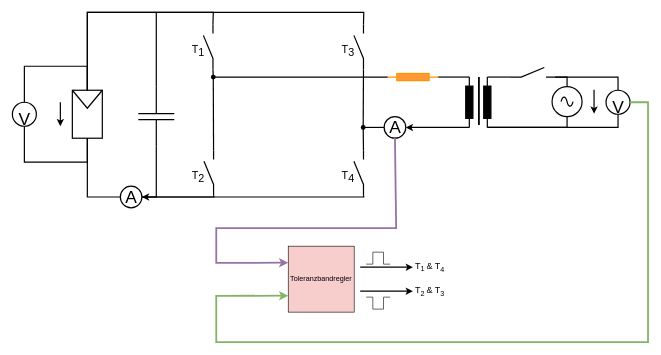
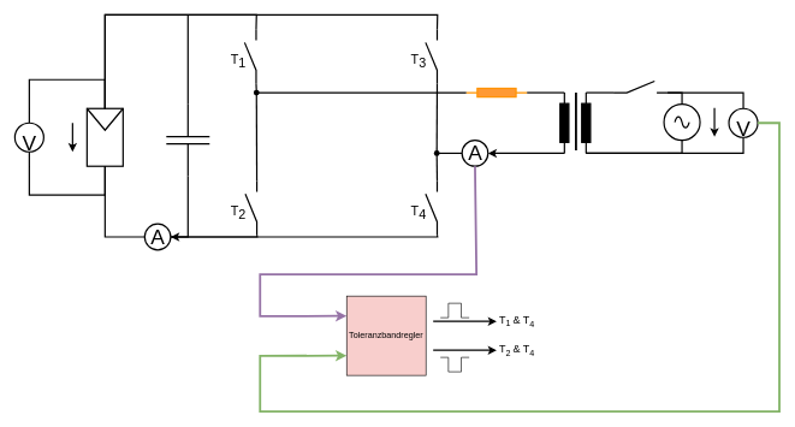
  <mxCell id="0" />
  <mxCell id="1" parent="0" />
  <mxCell id="2" value="" style="rounded=0;whiteSpace=wrap;html=1;strokeWidth=2;" vertex="1" parent="1"><mxGeometry x="120" y="150" width="50" height="80" as="geometry" /></mxCell>
  <mxCell id="3" value="" style="endArrow=none;html=1;rounded=0;exitX=0;exitY=0;exitDx=0;exitDy=0;entryX=1;entryY=0;entryDx=0;entryDy=0;strokeWidth=2;" edge="1" parent="1" source="2" target="2"><mxGeometry width="50" height="50" relative="1" as="geometry"><mxPoint x="460" y="220" as="sourcePoint" /><mxPoint x="240" y="210" as="targetPoint" /><Array as="points"><mxPoint x="145" y="180" /></Array></mxGeometry></mxCell>
  <mxCell id="4" value="" style="pointerEvents=1;verticalLabelPosition=bottom;shadow=0;dashed=0;align=center;html=1;verticalAlign=top;shape=mxgraph.electrical.electro-mechanical.make_contact;strokeWidth=2;" vertex="1" parent="1"><mxGeometry x="850" y="112" width="75" height="16" as="geometry" /></mxCell>
  <mxCell id="5" value="" style="endArrow=none;html=1;rounded=0;entryX=0;entryY=1;entryDx=0;entryDy=0;entryPerimeter=0;exitX=0;exitY=0.5;exitDx=0;exitDy=0;exitPerimeter=0;strokeWidth=2;" edge="1" parent="1" source="46" target="4"><mxGeometry width="50" height="50" relative="1" as="geometry"><mxPoint x="832" y="128" as="sourcePoint" /><mxPoint x="510" y="170" as="targetPoint" /></mxGeometry></mxCell>
  <mxCell id="6" value="" style="pointerEvents=1;verticalLabelPosition=bottom;shadow=0;dashed=0;align=center;html=1;verticalAlign=top;shape=mxgraph.electrical.signal_sources.source;aspect=fixed;points=[[0.5,0,0],[1,0.5,0],[0.5,1,0],[0,0.5,0]];elSignalType=ac;strokeWidth=2;" vertex="1" parent="1"><mxGeometry x="920" y="144" width="50" height="50" as="geometry" /></mxCell>
  <mxCell id="7" value="" style="endArrow=none;html=1;rounded=0;entryX=0.5;entryY=0;entryDx=0;entryDy=0;entryPerimeter=0;exitX=1;exitY=1;exitDx=0;exitDy=0;exitPerimeter=0;strokeWidth=2;" edge="1" parent="1" source="4" target="6"><mxGeometry width="50" height="50" relative="1" as="geometry"><mxPoint x="700" y="220" as="sourcePoint" /><mxPoint x="750" y="170" as="targetPoint" /><Array as="points"><mxPoint x="945" y="128" /></Array></mxGeometry></mxCell>
  <mxCell id="8" value="" style="pointerEvents=1;verticalLabelPosition=bottom;shadow=0;dashed=0;align=center;html=1;verticalAlign=top;shape=mxgraph.electrical.electro-mechanical.make_contact;rotation=-90;strokeWidth=2;" vertex="1" parent="1"><mxGeometry x="309" y="70" width="75" height="16" as="geometry" /></mxCell>
  <mxCell id="9" value="" style="pointerEvents=1;verticalLabelPosition=bottom;shadow=0;dashed=0;align=center;html=1;verticalAlign=top;shape=mxgraph.electrical.electro-mechanical.make_contact;rotation=-90;strokeWidth=2;" vertex="1" parent="1"><mxGeometry x="560" y="70" width="75" height="16" as="geometry" /></mxCell>
  <mxCell id="10" value="" style="pointerEvents=1;verticalLabelPosition=bottom;shadow=0;dashed=0;align=center;html=1;verticalAlign=top;shape=mxgraph.electrical.electro-mechanical.make_contact;rotation=-90;strokeWidth=2;" vertex="1" parent="1"><mxGeometry x="310" y="280" width="75" height="16" as="geometry" /></mxCell>
  <mxCell id="11" value="" style="pointerEvents=1;verticalLabelPosition=bottom;shadow=0;dashed=0;align=center;html=1;verticalAlign=top;shape=mxgraph.electrical.electro-mechanical.make_contact;rotation=-90;strokeWidth=2;" vertex="1" parent="1"><mxGeometry x="560" y="280" width="75" height="16" as="geometry" /></mxCell>
  <mxCell id="12" value="&lt;font style=&quot;font-size: 18px;&quot;&gt;&lt;font style=&quot;font-size: 18px;&quot;&gt;T&lt;/font&gt;&lt;sub&gt;&lt;font style=&quot;font-size: 18px;&quot;&gt;1&lt;/font&gt;&lt;/sub&gt;&lt;/font&gt;" style="text;html=1;strokeColor=none;fillColor=none;align=center;verticalAlign=middle;whiteSpace=wrap;rounded=0;strokeWidth=2;" vertex="1" parent="1"><mxGeometry x="300" y="70" width="60" height="30" as="geometry" /></mxCell>
  <mxCell id="13" value="&lt;font style=&quot;font-size: 18px;&quot;&gt;&lt;font style=&quot;font-size: 18px;&quot;&gt;T&lt;/font&gt;&lt;sub&gt;&lt;font style=&quot;font-size: 18px;&quot;&gt;3&lt;/font&gt;&lt;/sub&gt;&lt;/font&gt;" style="text;html=1;strokeColor=none;fillColor=none;align=center;verticalAlign=middle;whiteSpace=wrap;rounded=0;strokeWidth=2;" vertex="1" parent="1"><mxGeometry x="550" y="70" width="60" height="30" as="geometry" /></mxCell>
  <mxCell id="14" value="&lt;font style=&quot;font-size: 18px;&quot;&gt;&lt;font style=&quot;font-size: 18px;&quot;&gt;T&lt;/font&gt;&lt;sub&gt;&lt;font style=&quot;font-size: 18px;&quot;&gt;4&lt;/font&gt;&lt;/sub&gt;&lt;/font&gt;" style="text;html=1;strokeColor=none;fillColor=none;align=center;verticalAlign=middle;whiteSpace=wrap;rounded=0;strokeWidth=2;" vertex="1" parent="1"><mxGeometry x="550" y="280" width="60" height="30" as="geometry" /></mxCell>
  <mxCell id="15" value="&lt;font style=&quot;font-size: 18px;&quot;&gt;&lt;font style=&quot;font-size: 18px;&quot;&gt;T&lt;/font&gt;&lt;sub&gt;&lt;font style=&quot;font-size: 18px;&quot;&gt;2&lt;/font&gt;&lt;/sub&gt;&lt;/font&gt;" style="text;html=1;strokeColor=none;fillColor=none;align=center;verticalAlign=middle;whiteSpace=wrap;rounded=0;strokeWidth=2;" vertex="1" parent="1"><mxGeometry x="300" y="280" width="60" height="30" as="geometry" /></mxCell>
  <mxCell id="16" value="A" style="verticalLabelPosition=middle;shadow=0;dashed=0;align=center;html=1;verticalAlign=middle;strokeWidth=2;shape=ellipse;aspect=fixed;fontSize=29;" vertex="1" parent="1"><mxGeometry x="200" y="310" width="36" height="36" as="geometry" /></mxCell>
  <mxCell id="17" value="&lt;font style=&quot;font-size: 29px;&quot;&gt;V&lt;/font&gt;" style="verticalLabelPosition=middle;shadow=0;dashed=0;align=center;html=1;verticalAlign=middle;strokeWidth=2;shape=ellipse;aspect=fixed;fontSize=50;" vertex="1" parent="1"><mxGeometry x="20" y="170" width="40" height="40" as="geometry" /></mxCell>
  <mxCell id="18" value="&lt;font style=&quot;font-size: 29px;&quot;&gt;V&lt;/font&gt;" style="verticalLabelPosition=middle;shadow=0;dashed=0;align=center;html=1;verticalAlign=middle;strokeWidth=2;shape=ellipse;aspect=fixed;fontSize=50;" vertex="1" parent="1"><mxGeometry x="1010" y="150" width="40" height="40" as="geometry" /></mxCell>
  <mxCell id="19" value="A" style="verticalLabelPosition=middle;shadow=0;dashed=0;align=center;html=1;verticalAlign=middle;strokeWidth=2;shape=ellipse;aspect=fixed;fontSize=29;" vertex="1" parent="1"><mxGeometry x="640" y="194" width="36" height="36" as="geometry" /></mxCell>
  <mxCell id="20" value="" style="endArrow=classic;html=1;rounded=0;entryX=1;entryY=0.5;entryDx=0;entryDy=0;exitX=0;exitY=1;exitDx=0;exitDy=0;exitPerimeter=0;strokeWidth=2;" edge="1" parent="1" source="11" target="16"><mxGeometry width="50" height="50" relative="1" as="geometry"><mxPoint x="560" y="240" as="sourcePoint" /><mxPoint x="610" y="190" as="targetPoint" /><Array as="points"><mxPoint x="606" y="328" /></Array></mxGeometry></mxCell>
  <mxCell id="21" value="" style="endArrow=none;html=1;rounded=0;entryX=0;entryY=1;entryDx=0;entryDy=0;entryPerimeter=0;exitX=1;exitY=0.5;exitDx=0;exitDy=0;strokeWidth=2;" edge="1" parent="1" source="16" target="10"><mxGeometry width="50" height="50" relative="1" as="geometry"><mxPoint x="560" y="280" as="sourcePoint" /><mxPoint x="610" y="230" as="targetPoint" /><Array as="points"><mxPoint x="356" y="328" /></Array></mxGeometry></mxCell>
  <mxCell id="22" value="" style="endArrow=none;html=1;rounded=0;entryX=0;entryY=0.5;entryDx=0;entryDy=0;exitX=0.5;exitY=1;exitDx=0;exitDy=0;strokeWidth=2;" edge="1" parent="1" source="2" target="16"><mxGeometry width="50" height="50" relative="1" as="geometry"><mxPoint x="560" y="280" as="sourcePoint" /><mxPoint x="610" y="230" as="targetPoint" /><Array as="points"><mxPoint x="145" y="328" /></Array></mxGeometry></mxCell>
  <mxCell id="23" value="" style="endArrow=classic;html=1;rounded=0;entryX=1;entryY=0.5;entryDx=0;entryDy=0;exitX=1;exitY=0.5;exitDx=0;exitDy=0;exitPerimeter=0;strokeWidth=2;" edge="1" parent="1" source="48" target="19"><mxGeometry width="50" height="50" relative="1" as="geometry"><mxPoint x="752" y="212" as="sourcePoint" /><mxPoint x="610" y="230" as="targetPoint" /></mxGeometry></mxCell>
  <mxCell id="24" value="" style="shape=waypoint;sketch=0;fillStyle=solid;size=6;pointerEvents=1;points=[];fillColor=none;resizable=0;rotatable=0;perimeter=centerPerimeter;snapToPoint=1;strokeWidth=2;" vertex="1" parent="1"><mxGeometry x="345" y="118" width="20" height="20" as="geometry" /></mxCell>
  <mxCell id="25" value="" style="endArrow=none;html=1;rounded=0;entryX=1;entryY=0.5;entryDx=0;entryDy=0;entryPerimeter=0;exitX=0.4;exitY=0.75;exitDx=0;exitDy=0;exitPerimeter=0;strokeWidth=2;" edge="1" parent="1" source="24" target="49"><mxGeometry width="50" height="50" relative="1" as="geometry"><mxPoint x="530" y="280" as="sourcePoint" /><mxPoint x="630" y="128" as="targetPoint" /></mxGeometry></mxCell>
  <mxCell id="26" value="" style="endArrow=none;html=1;rounded=0;entryX=0.65;entryY=0.85;entryDx=0;entryDy=0;entryPerimeter=0;exitX=0;exitY=1;exitDx=0;exitDy=0;exitPerimeter=0;strokeWidth=2;" edge="1" parent="1" source="8" target="24"><mxGeometry width="50" height="50" relative="1" as="geometry"><mxPoint x="530" y="280" as="sourcePoint" /><mxPoint x="580" y="230" as="targetPoint" /></mxGeometry></mxCell>
  <mxCell id="27" value="" style="endArrow=none;html=1;rounded=0;exitX=1;exitY=1;exitDx=0;exitDy=0;exitPerimeter=0;strokeWidth=2;" edge="1" parent="1" source="10"><mxGeometry width="50" height="50" relative="1" as="geometry"><mxPoint x="530" y="280" as="sourcePoint" /><mxPoint x="355" y="128" as="targetPoint" /></mxGeometry></mxCell>
  <mxCell id="28" value="" style="shape=waypoint;sketch=0;fillStyle=solid;size=6;pointerEvents=1;points=[];fillColor=none;resizable=0;rotatable=0;perimeter=centerPerimeter;snapToPoint=1;strokeWidth=2;" vertex="1" parent="1"><mxGeometry x="595" y="202" width="20" height="20" as="geometry" /></mxCell>
  <mxCell id="29" value="" style="endArrow=none;html=1;rounded=0;entryX=0;entryY=0.5;entryDx=0;entryDy=0;exitX=0.5;exitY=0.65;exitDx=0;exitDy=0;exitPerimeter=0;strokeWidth=2;" edge="1" parent="1" source="28" target="19"><mxGeometry width="50" height="50" relative="1" as="geometry"><mxPoint x="530" y="280" as="sourcePoint" /><mxPoint x="580" y="230" as="targetPoint" /></mxGeometry></mxCell>
  <mxCell id="30" value="" style="endArrow=none;html=1;rounded=0;entryX=1;entryY=1;entryDx=0;entryDy=0;entryPerimeter=0;exitX=0.45;exitY=0.35;exitDx=0;exitDy=0;exitPerimeter=0;strokeWidth=2;" edge="1" parent="1" source="28" target="11"><mxGeometry width="50" height="50" relative="1" as="geometry"><mxPoint x="530" y="280" as="sourcePoint" /><mxPoint x="580" y="230" as="targetPoint" /></mxGeometry></mxCell>
  <mxCell id="31" value="" style="endArrow=none;html=1;rounded=0;entryX=0;entryY=1;entryDx=0;entryDy=0;entryPerimeter=0;exitX=0.45;exitY=0.3;exitDx=0;exitDy=0;exitPerimeter=0;strokeWidth=2;" edge="1" parent="1" source="28" target="9"><mxGeometry width="50" height="50" relative="1" as="geometry"><mxPoint x="530" y="280" as="sourcePoint" /><mxPoint x="580" y="230" as="targetPoint" /></mxGeometry></mxCell>
  <mxCell id="32" value="" style="endArrow=none;html=1;rounded=0;entryX=1;entryY=1;entryDx=0;entryDy=0;entryPerimeter=0;exitX=0.5;exitY=0;exitDx=0;exitDy=0;strokeWidth=2;" edge="1" parent="1" source="18" target="4"><mxGeometry width="50" height="50" relative="1" as="geometry"><mxPoint x="530" y="280" as="sourcePoint" /><mxPoint x="580" y="230" as="targetPoint" /><Array as="points"><mxPoint x="1030" y="128" /></Array></mxGeometry></mxCell>
  <mxCell id="33" value="" style="endArrow=none;html=1;rounded=0;entryX=0.5;entryY=1;entryDx=0;entryDy=0;exitX=0.5;exitY=1;exitDx=0;exitDy=0;strokeWidth=2;" edge="1" parent="1" source="2" target="17"><mxGeometry width="50" height="50" relative="1" as="geometry"><mxPoint x="530" y="280" as="sourcePoint" /><mxPoint x="580" y="230" as="targetPoint" /><Array as="points"><mxPoint x="145" y="270" /><mxPoint x="40" y="270" /></Array></mxGeometry></mxCell>
  <mxCell id="34" value="" style="endArrow=none;html=1;rounded=0;entryX=1;entryY=1;entryDx=0;entryDy=0;entryPerimeter=0;exitX=0.5;exitY=0;exitDx=0;exitDy=0;strokeWidth=2;" edge="1" parent="1" source="2" target="9"><mxGeometry width="50" height="50" relative="1" as="geometry"><mxPoint x="530" y="280" as="sourcePoint" /><mxPoint x="580" y="230" as="targetPoint" /><Array as="points"><mxPoint x="145" y="20" /><mxPoint x="606" y="20" /></Array></mxGeometry></mxCell>
  <mxCell id="35" value="" style="endArrow=none;html=1;rounded=0;entryX=1;entryY=1;entryDx=0;entryDy=0;entryPerimeter=0;exitX=0.5;exitY=0;exitDx=0;exitDy=0;strokeWidth=2;" edge="1" parent="1" source="2" target="8"><mxGeometry width="50" height="50" relative="1" as="geometry"><mxPoint x="530" y="280" as="sourcePoint" /><mxPoint x="580" y="230" as="targetPoint" /><Array as="points"><mxPoint x="145" y="20" /><mxPoint x="355" y="20" /></Array></mxGeometry></mxCell>
  <mxCell id="36" value="" style="endArrow=none;html=1;rounded=0;entryX=0.5;entryY=0;entryDx=0;entryDy=0;exitX=0.5;exitY=0;exitDx=0;exitDy=0;strokeWidth=2;" edge="1" parent="1" source="17" target="2"><mxGeometry width="50" height="50" relative="1" as="geometry"><mxPoint x="530" y="280" as="sourcePoint" /><mxPoint x="580" y="230" as="targetPoint" /><Array as="points"><mxPoint x="40" y="110" /><mxPoint x="145" y="110" /></Array></mxGeometry></mxCell>
  <mxCell id="37" value="" style="endArrow=classic;html=1;rounded=0;strokeWidth=2;" edge="1" parent="1"><mxGeometry width="50" height="50" relative="1" as="geometry"><mxPoint x="100" y="170" as="sourcePoint" /><mxPoint x="100" y="210" as="targetPoint" /></mxGeometry></mxCell>
  <mxCell id="38" value="" style="endArrow=classic;html=1;rounded=0;strokeWidth=2;" edge="1" parent="1"><mxGeometry width="50" height="50" relative="1" as="geometry"><mxPoint x="990" y="149" as="sourcePoint" /><mxPoint x="990" y="189" as="targetPoint" /></mxGeometry></mxCell>
  <mxCell id="39" value="&lt;font&gt;&lt;span style=&quot;font-size: 15px;&quot;&gt;T&lt;/span&gt;&lt;sub&gt;&lt;font style=&quot;font-size: 12px;&quot;&gt;1&amp;nbsp;&lt;/font&gt;&lt;/sub&gt;&lt;span style=&quot;font-size: 15px;&quot;&gt;&amp;amp; T&lt;sub style=&quot;font-size: 12px;&quot;&gt;4&lt;/sub&gt;&lt;/span&gt;&lt;/font&gt;&lt;font style=&quot;vertical-align: sub; font-size: 12px;&quot;&gt;&amp;nbsp;&lt;/font&gt;" style="text;html=1;strokeColor=none;fillColor=none;align=center;verticalAlign=middle;whiteSpace=wrap;rounded=0;strokeWidth=2;" vertex="1" parent="1"><mxGeometry x="688" y="430" width="60" height="30" as="geometry" /></mxCell>
- <mxCell id="40" value="&lt;font&gt;&lt;span style=&quot;font-size: 15px;&quot;&gt;T&lt;sub style=&quot;font-size: 12px;&quot;&gt;2&lt;/sub&gt;&lt;/span&gt;&lt;sub&gt;&lt;font style=&quot;font-size: 12px;&quot;&gt;&amp;nbsp;&lt;/font&gt;&lt;/sub&gt;&lt;span style=&quot;font-size: 15px;&quot;&gt;&amp;amp; T&lt;sub style=&quot;font-size: 12px;&quot;&gt;3&lt;/sub&gt;&lt;/span&gt;&lt;/font&gt;&lt;font style=&quot;vertical-align: sub; font-size: 12px;&quot;&gt;&amp;nbsp;&lt;/font&gt;" style="text;html=1;strokeColor=none;fillColor=none;align=center;verticalAlign=middle;whiteSpace=wrap;rounded=0;strokeWidth=2;" vertex="1" parent="1"><mxGeometry x="688" y="470" width="60" height="30" as="geometry" /></mxCell>
+ <mxCell id="40" value="&lt;font&gt;&lt;span style=&quot;font-size: 15px;&quot;&gt;T&lt;sub style=&quot;font-size: 12px;&quot;&gt;2&lt;/sub&gt;&lt;/span&gt;&lt;sub&gt;&lt;font style=&quot;font-size: 12px;&quot;&gt;&amp;nbsp;&lt;/font&gt;&lt;/sub&gt;&lt;span style=&quot;font-size: 15px;&quot;&gt;&amp;amp; T&lt;sub style=&quot;font-size: 12px;&quot;&gt;4&lt;/sub&gt;&lt;/span&gt;&lt;/font&gt;&lt;font style=&quot;vertical-align: sub; font-size: 12px;&quot;&gt;&amp;nbsp;&lt;/font&gt;" style="text;html=1;strokeColor=none;fillColor=none;align=center;verticalAlign=middle;whiteSpace=wrap;rounded=0;strokeWidth=2;" vertex="1" parent="1"><mxGeometry x="688" y="470" width="60" height="30" as="geometry" /></mxCell>
  <mxCell id="41" value="" style="endArrow=classic;html=1;rounded=0;entryX=0;entryY=0.5;entryDx=0;entryDy=0;strokeWidth=2;" edge="1" parent="1" target="39"><mxGeometry width="50" height="50" relative="1" as="geometry"><mxPoint x="600" y="445" as="sourcePoint" /><mxPoint x="488" y="205" as="targetPoint" /></mxGeometry></mxCell>
  <mxCell id="42" value="" style="endArrow=classic;html=1;rounded=0;entryX=0;entryY=0.5;entryDx=0;entryDy=0;strokeWidth=2;" edge="1" parent="1" target="40"><mxGeometry width="50" height="50" relative="1" as="geometry"><mxPoint x="600" y="485" as="sourcePoint" /><mxPoint x="488" y="205" as="targetPoint" /></mxGeometry></mxCell>
  <mxCell id="43" value="" style="endArrow=classic;html=1;rounded=0;exitX=0.5;exitY=1;exitDx=0;exitDy=0;fillColor=#e1d5e7;strokeColor=#9673a6;strokeWidth=3;entryX=0;entryY=0.25;entryDx=0;entryDy=0;" edge="1" parent="1" source="19" target="52"><mxGeometry width="50" height="50" relative="1" as="geometry"><mxPoint x="530" y="450" as="sourcePoint" /><mxPoint x="470" y="430" as="targetPoint" /><Array as="points"><mxPoint x="660" y="380" /><mxPoint x="520" y="380" /><mxPoint x="360" y="380" /><mxPoint x="360" y="438" /></Array></mxGeometry></mxCell>
  <mxCell id="44" value="" style="endArrow=classic;html=1;rounded=0;exitX=1;exitY=0.5;exitDx=0;exitDy=0;fillColor=#d5e8d4;strokeColor=#82b366;strokeWidth=3;entryX=0;entryY=0.75;entryDx=0;entryDy=0;" edge="1" parent="1" source="18" target="52"><mxGeometry width="50" height="50" relative="1" as="geometry"><mxPoint x="530" y="450" as="sourcePoint" /><mxPoint x="410" y="460" as="targetPoint" /><Array as="points"><mxPoint x="1080" y="170" /><mxPoint x="1080" y="570" /><mxPoint x="360" y="570" /><mxPoint x="360" y="493" /></Array></mxGeometry></mxCell>
  <mxCell id="45" value="" style="endArrow=none;html=1;rounded=0;entryX=0;entryY=0.5;entryDx=0;entryDy=0;entryPerimeter=0;exitX=0;exitY=0.5;exitDx=0;exitDy=0;exitPerimeter=0;strokeWidth=2;" edge="1" parent="1" source="48" target="49"><mxGeometry width="50" height="50" relative="1" as="geometry"><mxPoint x="762" y="138" as="sourcePoint" /><mxPoint x="740" y="138" as="targetPoint" /></mxGeometry></mxCell>
  <mxCell id="46" value="" style="pointerEvents=1;verticalLabelPosition=bottom;shadow=0;dashed=0;align=center;html=1;verticalAlign=top;shape=mxgraph.electrical.resistors.resistor_1;rotation=90;strokeWidth=2;fillColor=#000000;" vertex="1" parent="1"><mxGeometry x="770" y="164" width="84" height="12" as="geometry" /></mxCell>
  <mxCell id="47" value="" style="endArrow=none;html=1;rounded=0;strokeWidth=3;" edge="1" parent="1"><mxGeometry width="50" height="50" relative="1" as="geometry"><mxPoint x="798" y="208" as="sourcePoint" /><mxPoint x="798" y="128" as="targetPoint" /></mxGeometry></mxCell>
  <mxCell id="48" value="" style="pointerEvents=1;verticalLabelPosition=bottom;shadow=0;dashed=0;align=center;html=1;verticalAlign=top;shape=mxgraph.electrical.resistors.resistor_1;rotation=90;strokeWidth=2;fillColor=#000000;" vertex="1" parent="1"><mxGeometry x="740" y="164" width="84" height="12" as="geometry" /></mxCell>
  <mxCell id="49" value="" style="pointerEvents=1;verticalLabelPosition=bottom;shadow=0;dashed=0;align=center;html=1;verticalAlign=top;shape=mxgraph.electrical.resistors.resistor_1;rotation=-180;strokeWidth=2;fillColor=#FF9933;strokeColor=#ff9300;" vertex="1" parent="1"><mxGeometry x="646" y="122" width="84" height="12" as="geometry" /></mxCell>
  <mxCell id="50" value="" style="endArrow=none;html=1;rounded=0;entryX=1;entryY=0.5;entryDx=0;entryDy=0;entryPerimeter=0;exitX=0.5;exitY=1;exitDx=0;exitDy=0;strokeWidth=2;" edge="1" parent="1" source="18" target="46"><mxGeometry width="50" height="50" relative="1" as="geometry"><mxPoint x="640" y="60" as="sourcePoint" /><mxPoint x="690" y="10" as="targetPoint" /><Array as="points"><mxPoint x="1030" y="212" /></Array></mxGeometry></mxCell>
  <mxCell id="51" value="" style="endArrow=none;html=1;rounded=0;entryX=0.5;entryY=1;entryDx=0;entryDy=0;entryPerimeter=0;exitX=1;exitY=0.5;exitDx=0;exitDy=0;exitPerimeter=0;strokeWidth=2;" edge="1" parent="1" source="46" target="6"><mxGeometry width="50" height="50" relative="1" as="geometry"><mxPoint x="640" y="60" as="sourcePoint" /><mxPoint x="690" y="10" as="targetPoint" /><Array as="points"><mxPoint x="945" y="212" /></Array></mxGeometry></mxCell>
  <mxCell id="52" value="Toleranzbandregler" style="whiteSpace=wrap;html=1;aspect=fixed;fillColor=#f8cecc;" vertex="1" parent="1"><mxGeometry x="480" y="410" width="110" height="110" as="geometry" /></mxCell>
  <mxCell id="53" value="" style="pointerEvents=1;verticalLabelPosition=bottom;shadow=0;dashed=0;align=center;html=1;verticalAlign=top;shape=mxgraph.electrical.capacitors.capacitor_1;rotation=-90;strokeWidth=2;" vertex="1" parent="1"><mxGeometry x="210" y="164" width="100" height="60" as="geometry" /></mxCell>
  <mxCell id="54" value="" style="endArrow=none;html=1;rounded=0;entryX=0;entryY=0.5;entryDx=0;entryDy=0;entryPerimeter=0;strokeWidth=2;exitX=1;exitY=0.5;exitDx=0;exitDy=0;" edge="1" parent="1" source="16" target="53"><mxGeometry width="50" height="50" relative="1" as="geometry"><mxPoint x="260" y="330" as="sourcePoint" /><mxPoint x="490" y="220" as="targetPoint" /><Array as="points"><mxPoint x="260" y="328" /></Array></mxGeometry></mxCell>
  <mxCell id="55" value="" style="endArrow=none;html=1;rounded=0;entryX=1;entryY=0.5;entryDx=0;entryDy=0;entryPerimeter=0;strokeWidth=2;" edge="1" parent="1" target="53"><mxGeometry width="50" height="50" relative="1" as="geometry"><mxPoint x="260" y="20" as="sourcePoint" /><mxPoint x="490" y="220" as="targetPoint" /></mxGeometry></mxCell>
  <mxCell id="56" value="" style="pointerEvents=1;verticalLabelPosition=bottom;shadow=0;dashed=0;align=center;html=1;verticalAlign=top;shape=mxgraph.electrical.waveforms.pulse_1;" vertex="1" parent="1"><mxGeometry x="610" y="420" width="40" height="20" as="geometry" /></mxCell>
  <mxCell id="57" value="" style="pointerEvents=1;verticalLabelPosition=bottom;shadow=0;dashed=0;align=center;html=1;verticalAlign=top;shape=mxgraph.electrical.waveforms.pulse_2;" vertex="1" parent="1"><mxGeometry x="610" y="495" width="40" height="20" as="geometry" /></mxCell>
